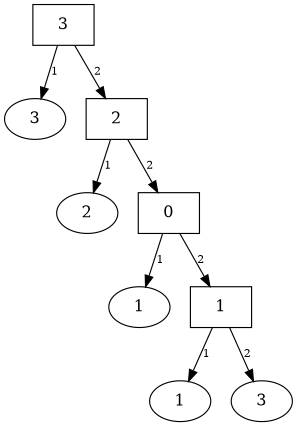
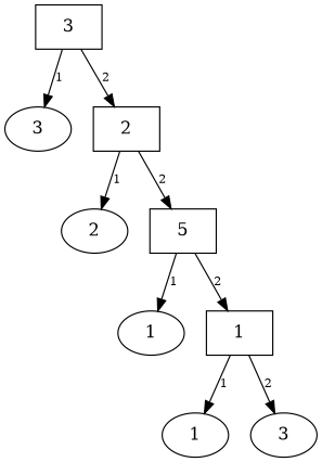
  digraph {
    node [shape=ellipse]
    edge [fontsize=10]
    n1 [label=3 shape=box]
    n2 [label=3]
    n3 [label=2 shape=box]
    n4 [label=2]
-   n5 [label=0 shape=box]
+   n5 [label=5 shape=box]
    n6 [label=1]
    n7 [label=1 shape=box]
    n8 [label=1]
    n9 [label=3]
    n1 -> n2 [label=1]
    n1 -> n3 [label=2]
    n3 -> n4 [label=1]
    n3 -> n5 [label=2]
    n5 -> n6 [label=1]
    n5 -> n7 [label=2]
    n7 -> n8 [label=1]
    n7 -> n9 [label=2]
  }
